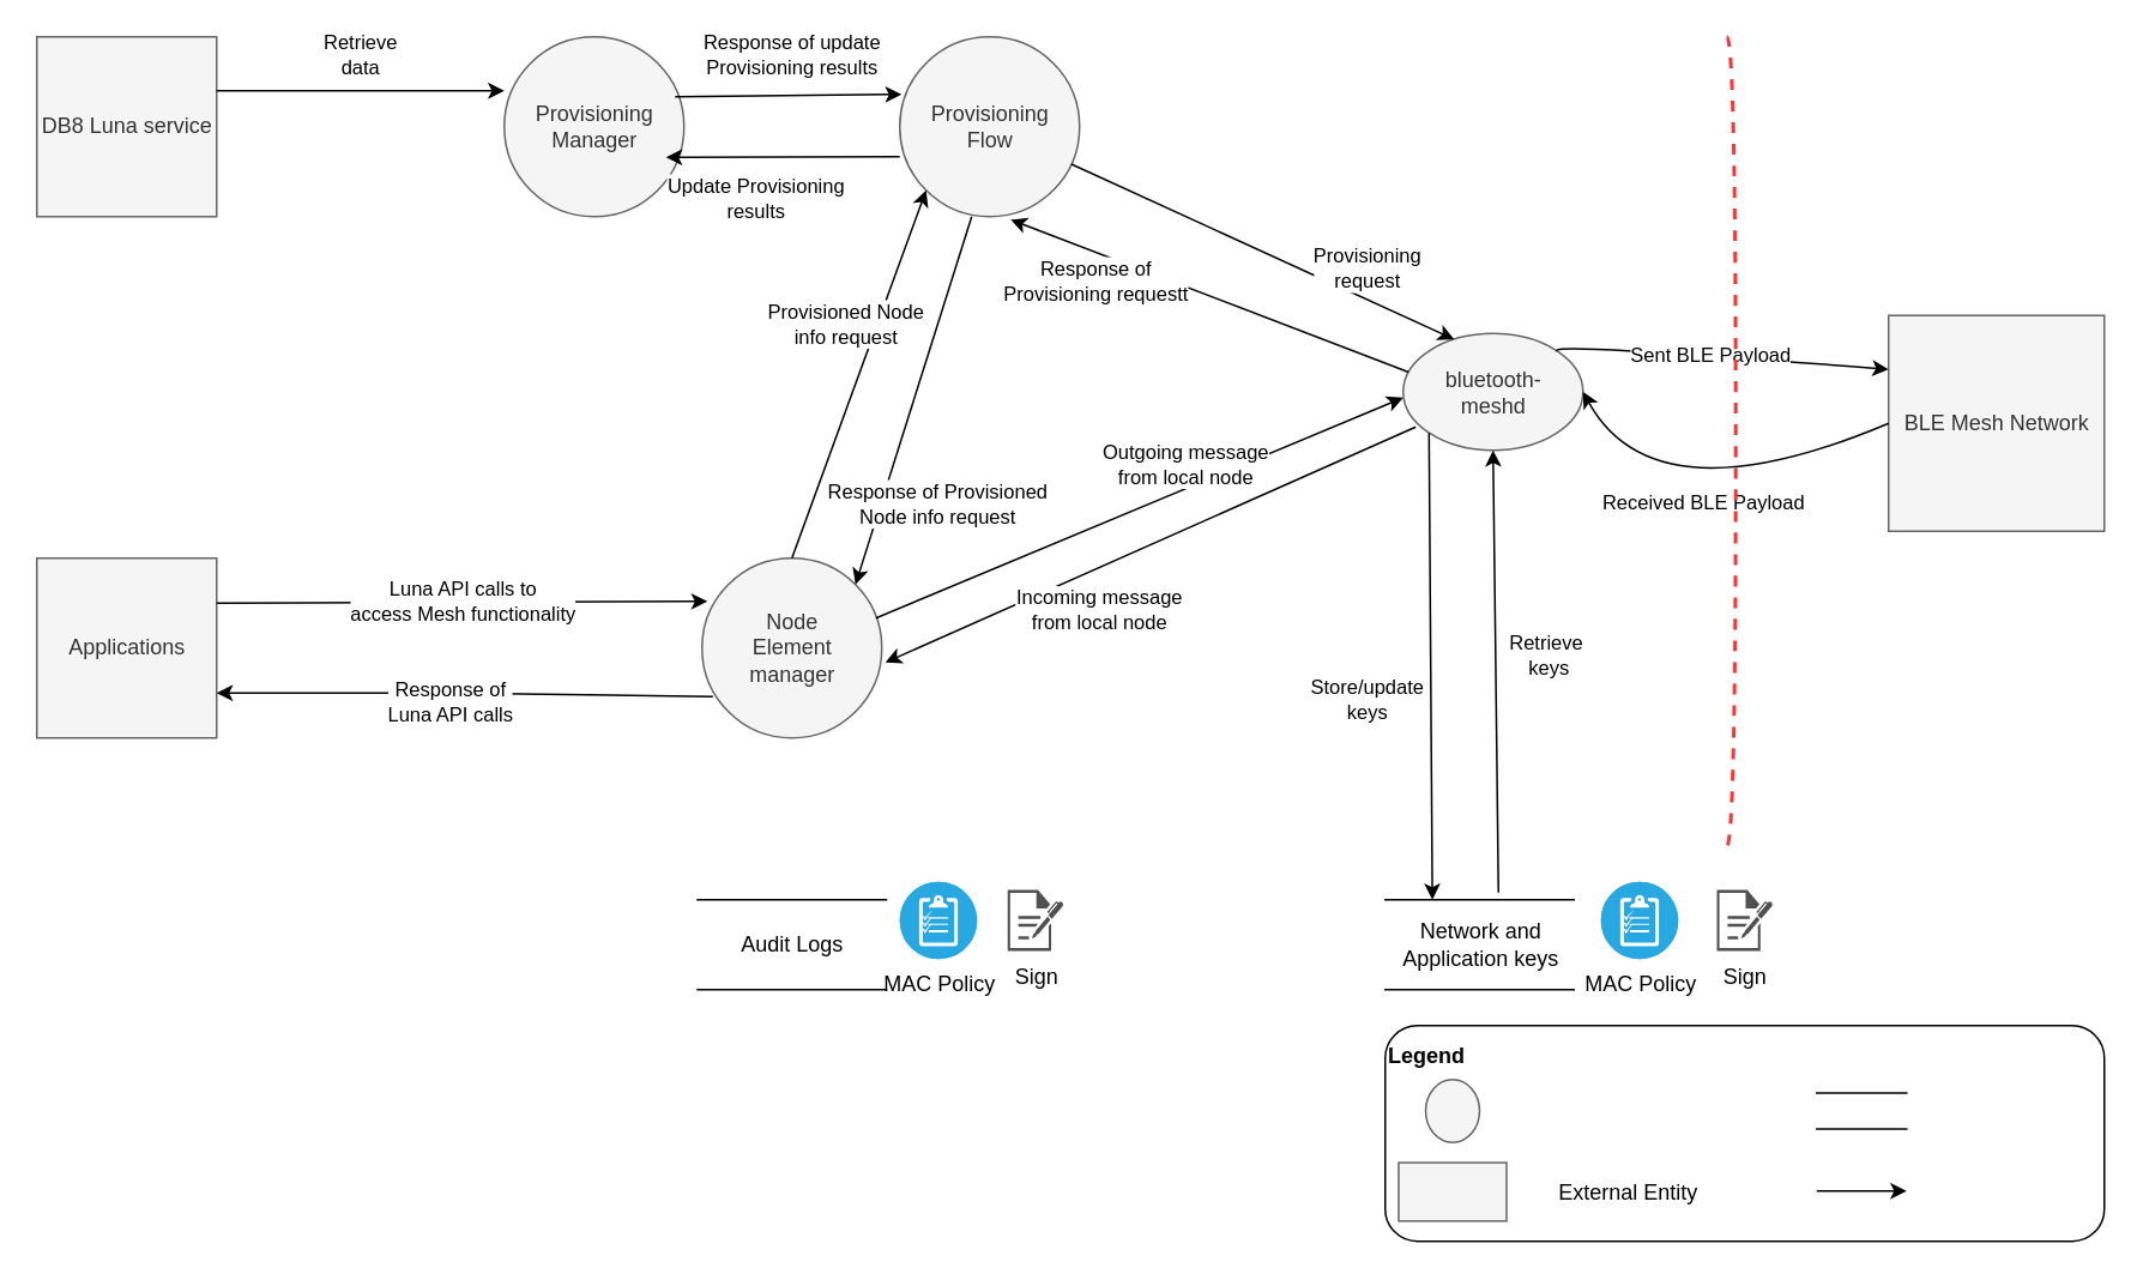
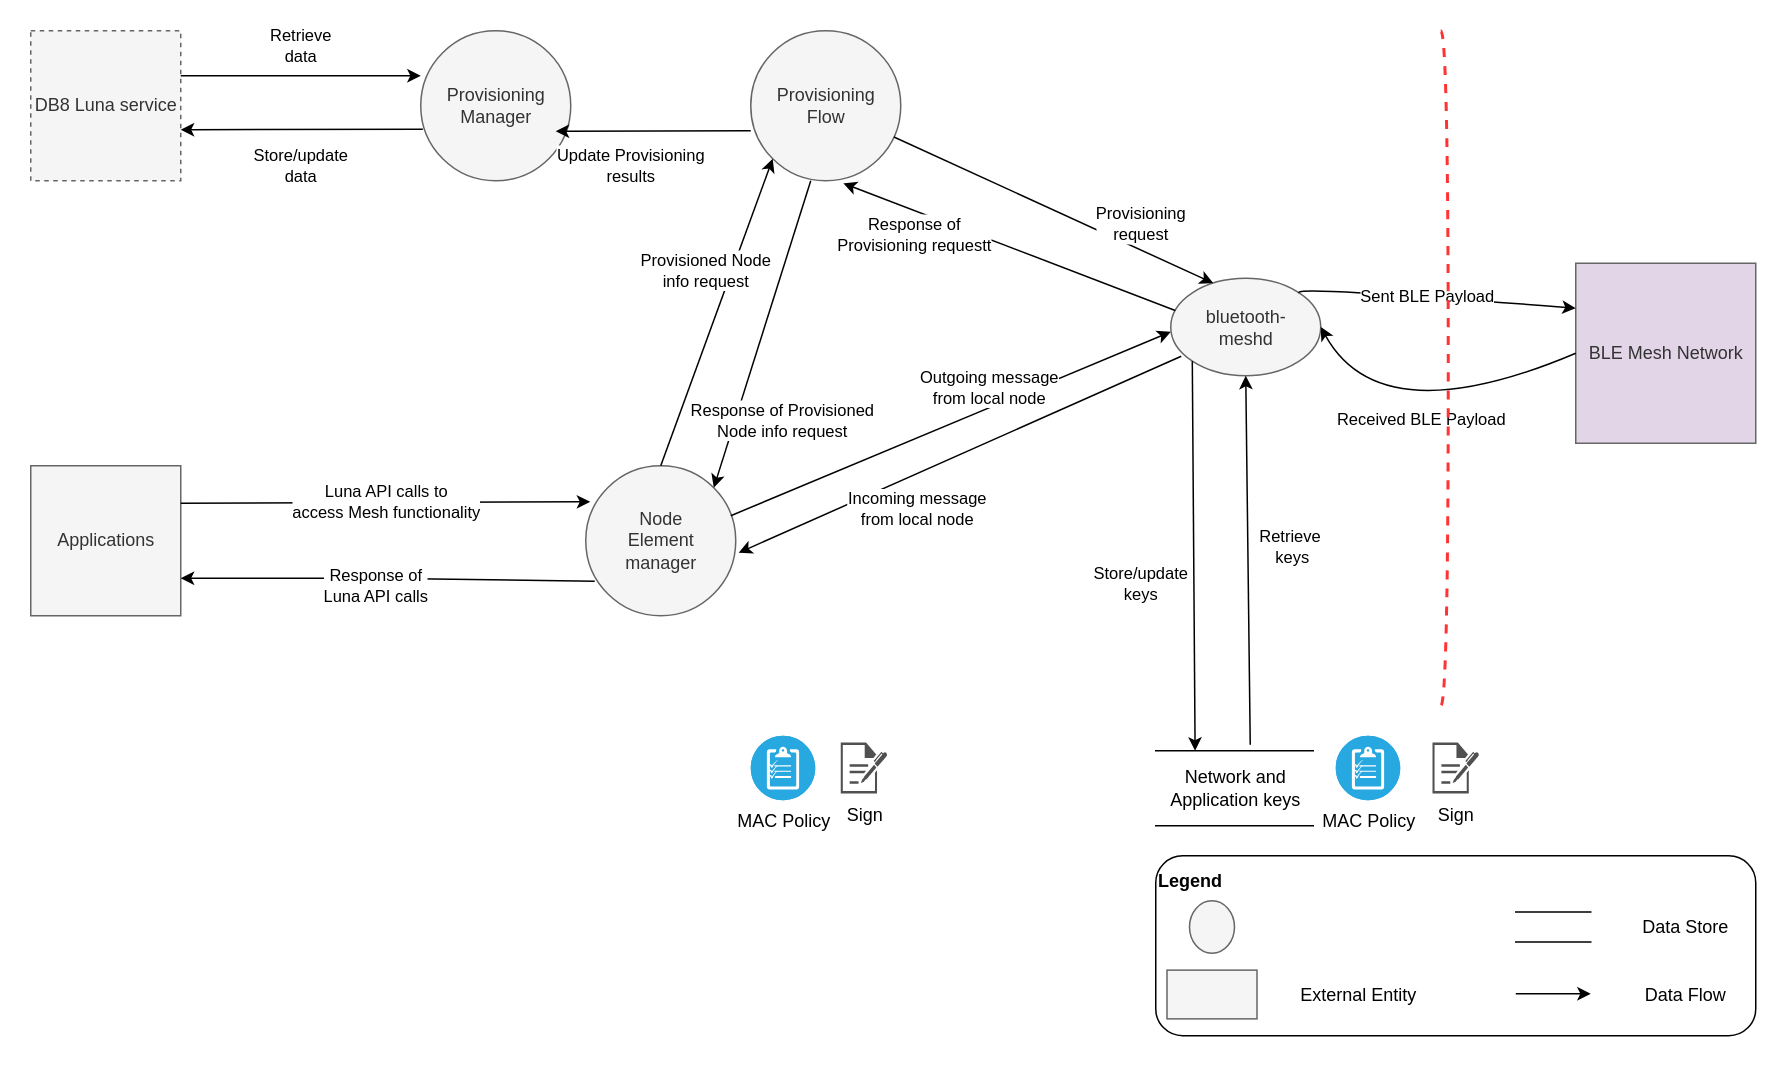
  <mxCell id="0" />
  <mxCell id="1" parent="0" />
- <mxCell id="2" value="BLE Mesh Network" style="html=1;dashed=0;whitespace=wrap;fillColor=#f5f5f5;fontColor=#333333;strokeColor=#666666;" vertex="1" parent="1"><mxGeometry x="1050" y="175" width="120" height="120" as="geometry" /></mxCell>
+ <mxCell id="2" value="BLE Mesh Network" style="html=1;dashed=0;whitespace=wrap;fillColor=#e1d5e7;fontColor=#333333;strokeColor=#666666;" vertex="1" parent="1"><mxGeometry x="1050" y="175" width="120" height="120" as="geometry" /></mxCell>
  <mxCell id="3" value="Applications" style="html=1;dashed=0;whitespace=wrap;fillColor=#f5f5f5;fontColor=#333333;strokeColor=#666666;" vertex="1" parent="1"><mxGeometry x="20" y="310" width="100" height="100" as="geometry" /></mxCell>
- <mxCell id="4" value="DB8 Luna service" style="html=1;dashed=0;whitespace=wrap;fillColor=#f5f5f5;fontColor=#333333;strokeColor=#666666;" vertex="1" parent="1"><mxGeometry x="20" y="20" width="100" height="100" as="geometry" /></mxCell>
+ <mxCell id="4" value="DB8 Luna service" style="html=1;dashed=1;whitespace=wrap;fillColor=#f5f5f5;fontColor=#333333;strokeColor=#666666;" vertex="1" parent="1"><mxGeometry x="20" y="20" width="100" height="100" as="geometry" /></mxCell>
  <mxCell id="5" value="bluetooth-&lt;br&gt;meshd" style="shape=ellipse;html=1;dashed=0;whitespace=wrap;aspect=fixed;perimeter=ellipsePerimeter;fillColor=#f5f5f5;fontColor=#333333;strokeColor=#666666;" vertex="1" parent="1"><mxGeometry x="780" y="185" width="100" height="65" as="geometry" /></mxCell>
  <mxCell id="6" value="Node&lt;br&gt;Element&lt;br&gt;manager" style="shape=ellipse;html=1;dashed=0;whitespace=wrap;aspect=fixed;perimeter=ellipsePerimeter;fillColor=#f5f5f5;fontColor=#333333;strokeColor=#666666;" vertex="1" parent="1"><mxGeometry x="390" y="310" width="100" height="100" as="geometry" /></mxCell>
  <mxCell id="7" value="Provisioning&lt;br&gt;Flow" style="shape=ellipse;html=1;dashed=0;whitespace=wrap;aspect=fixed;perimeter=ellipsePerimeter;fillColor=#f5f5f5;fontColor=#333333;strokeColor=#666666;" vertex="1" parent="1"><mxGeometry x="500" y="20" width="100" height="100" as="geometry" /></mxCell>
  <mxCell id="8" value="Provisioning&lt;br&gt;Manager" style="shape=ellipse;html=1;dashed=0;whitespace=wrap;aspect=fixed;perimeter=ellipsePerimeter;fillColor=#f5f5f5;fontColor=#333333;strokeColor=#666666;" vertex="1" parent="1"><mxGeometry x="280" y="20" width="100" height="100" as="geometry" /></mxCell>
  <mxCell id="9" value="Sent BLE Payload" style="endArrow=classic;html=1;curved=1;entryX=0;entryY=0.25;entryDx=0;entryDy=0;exitX=1;exitY=0;exitDx=0;exitDy=0;" edge="1" parent="1" source="5" target="2"><mxGeometry width="50" height="50" relative="1" as="geometry"><mxPoint x="770" y="223" as="sourcePoint" /><mxPoint x="840" y="215" as="targetPoint" /><Array as="points"><mxPoint x="860" y="190" /></Array></mxGeometry></mxCell>
  <mxCell id="10" value="&lt;span style=&quot;color: rgb(0 , 0 , 0) ; font-family: &amp;#34;helvetica&amp;#34; ; font-size: 11px ; font-style: normal ; font-weight: 400 ; letter-spacing: normal ; text-align: center ; text-indent: 0px ; text-transform: none ; word-spacing: 0px ; background-color: rgb(255 , 255 , 255) ; display: inline ; float: none&quot;&gt;Received BLE Payload&lt;/span&gt;" style="endArrow=classic;html=1;curved=1;entryX=1;entryY=0.5;entryDx=0;entryDy=0;exitX=0;exitY=0.5;exitDx=0;exitDy=0;" edge="1" parent="1" source="2" target="5"><mxGeometry width="50" height="50" relative="1" as="geometry"><mxPoint x="790" y="265" as="sourcePoint" /><mxPoint x="840" y="215" as="targetPoint" /><Array as="points"><mxPoint x="920" y="290" /></Array></mxGeometry></mxCell>
  <mxCell id="11" value="Provisioning&lt;br&gt;request" style="endArrow=classic;html=1;rounded=0;entryX=0.283;entryY=0.05;entryDx=0;entryDy=0;entryPerimeter=0;" edge="1" parent="1" source="7" target="5"><mxGeometry x="0.483" y="16" width="50" height="50" relative="1" as="geometry"><mxPoint x="790" y="195" as="sourcePoint" /><mxPoint x="840" y="145" as="targetPoint" /><mxPoint as="offset" /></mxGeometry></mxCell>
  <mxCell id="12" value="" style="endArrow=classic;html=1;rounded=0;entryX=0.617;entryY=1.017;entryDx=0;entryDy=0;entryPerimeter=0;exitX=0.03;exitY=0.33;exitDx=0;exitDy=0;exitPerimeter=0;" edge="1" parent="1" source="5" target="7"><mxGeometry width="50" height="50" relative="1" as="geometry"><mxPoint x="790" y="195" as="sourcePoint" /><mxPoint x="840" y="145" as="targetPoint" /></mxGeometry></mxCell>
  <mxCell id="13" value="Response of&lt;br&gt;Provisioning requestt" style="edgeLabel;html=1;align=center;verticalAlign=middle;resizable=0;points=[];" vertex="1" connectable="0" parent="12"><mxGeometry x="0.304" y="1" relative="1" as="geometry"><mxPoint x="-29" y="4" as="offset" /></mxGeometry></mxCell>
  <mxCell id="14" value="Update Provisioning&lt;br&gt;results" style="endArrow=classic;html=1;rounded=0;exitX=0;exitY=0.667;exitDx=0;exitDy=0;exitPerimeter=0;" edge="1" parent="1" source="7"><mxGeometry x="0.232" y="23" width="50" height="50" relative="1" as="geometry"><mxPoint x="560" y="161" as="sourcePoint" /><mxPoint x="370" y="87" as="targetPoint" /><mxPoint as="offset" /></mxGeometry></mxCell>
- <mxCell id="15" value="&lt;span style=&quot;color: rgb(0 , 0 , 0) ; font-family: &amp;#34;helvetica&amp;#34; ; font-size: 11px ; font-style: normal ; font-weight: 400 ; letter-spacing: normal ; text-align: center ; text-indent: 0px ; text-transform: none ; word-spacing: 0px ; background-color: rgb(255 , 255 , 255) ; display: inline ; float: none&quot;&gt;Response of update&lt;br&gt;Provisioning&amp;nbsp;&lt;/span&gt;&lt;span style=&quot;color: rgb(0 , 0 , 0) ; font-family: &amp;#34;helvetica&amp;#34; ; font-size: 11px ; font-style: normal ; font-weight: 400 ; letter-spacing: normal ; text-align: center ; text-indent: 0px ; text-transform: none ; word-spacing: 0px ; background-color: rgb(255 , 255 , 255) ; display: inline ; float: none&quot;&gt;results&lt;/span&gt;" style="endArrow=classic;html=1;rounded=0;exitX=0.95;exitY=0.333;exitDx=0;exitDy=0;exitPerimeter=0;entryX=0.01;entryY=0.32;entryDx=0;entryDy=0;entryPerimeter=0;" edge="1" parent="1" source="8" target="7"><mxGeometry x="0.035" y="23" width="50" height="50" relative="1" as="geometry"><mxPoint x="790" y="195" as="sourcePoint" /><mxPoint x="560" y="140" as="targetPoint" /><mxPoint as="offset" /></mxGeometry></mxCell>
  <mxCell id="16" value="Retrieve&lt;br&gt;data" style="endArrow=classic;html=1;rounded=0;exitX=1;exitY=0.3;exitDx=0;exitDy=0;exitPerimeter=0;" edge="1" parent="1" source="4"><mxGeometry y="20" width="50" height="50" relative="1" as="geometry"><mxPoint x="790" y="95" as="sourcePoint" /><mxPoint x="280" y="50" as="targetPoint" /><mxPoint as="offset" /></mxGeometry></mxCell>
+ <mxCell id="17" value="Store/update&lt;br&gt;data" style="endArrow=classic;html=1;rounded=0;exitX=0.014;exitY=0.657;exitDx=0;exitDy=0;exitPerimeter=0;entryX=1;entryY=0.66;entryDx=0;entryDy=0;entryPerimeter=0;" edge="1" parent="1" source="8" target="4"><mxGeometry x="0.009" y="24" width="50" height="50" relative="1" as="geometry"><mxPoint x="790" y="95" as="sourcePoint" /><mxPoint x="170" y="86" as="targetPoint" /><mxPoint as="offset" /></mxGeometry></mxCell>
  <mxCell id="18" value="Luna API calls to&lt;br&gt;access Mesh functionality" style="endArrow=classic;html=1;rounded=0;entryX=0.03;entryY=0.24;entryDx=0;entryDy=0;entryPerimeter=0;exitX=1;exitY=0.25;exitDx=0;exitDy=0;" edge="1" parent="1" source="3" target="6"><mxGeometry width="50" height="50" relative="1" as="geometry"><mxPoint x="790" y="95" as="sourcePoint" /><mxPoint x="840" y="45" as="targetPoint" /></mxGeometry></mxCell>
  <mxCell id="19" value="Response of&lt;br&gt;Luna API calls" style="endArrow=classic;html=1;rounded=0;entryX=1;entryY=0.75;entryDx=0;entryDy=0;exitX=0.06;exitY=0.77;exitDx=0;exitDy=0;exitPerimeter=0;" edge="1" parent="1" source="6" target="3"><mxGeometry x="0.058" y="5" width="50" height="50" relative="1" as="geometry"><mxPoint x="790" y="95" as="sourcePoint" /><mxPoint x="840" y="45" as="targetPoint" /><Array as="points"><mxPoint x="250" y="385" /></Array><mxPoint as="offset" /></mxGeometry></mxCell>
  <mxCell id="20" value="Provisioned Node&lt;br&gt;info request" style="endArrow=classic;html=1;rounded=0;entryX=0;entryY=1;entryDx=0;entryDy=0;exitX=0.5;exitY=0;exitDx=0;exitDy=0;" edge="1" parent="1" source="6" target="7"><mxGeometry x="0.216" y="16" width="50" height="50" relative="1" as="geometry"><mxPoint x="790" y="95" as="sourcePoint" /><mxPoint x="840" y="45" as="targetPoint" /><mxPoint y="-1" as="offset" /></mxGeometry></mxCell>
  <mxCell id="21" value="" style="endArrow=classic;html=1;rounded=0;entryX=1;entryY=0;entryDx=0;entryDy=0;exitX=0.4;exitY=1;exitDx=0;exitDy=0;exitPerimeter=0;" edge="1" parent="1" source="7" target="6"><mxGeometry width="50" height="50" relative="1" as="geometry"><mxPoint x="790" y="95" as="sourcePoint" /><mxPoint x="840" y="45" as="targetPoint" /></mxGeometry></mxCell>
  <mxCell id="22" value="Response of Provisioned&lt;br&gt;Node&amp;nbsp;info request" style="edgeLabel;html=1;align=center;verticalAlign=middle;resizable=0;points=[];" vertex="1" connectable="0" parent="21"><mxGeometry x="0.326" y="1" relative="1" as="geometry"><mxPoint x="22" y="24" as="offset" /></mxGeometry></mxCell>
  <mxCell id="23" value="Network and&lt;br&gt;Application keys" style="html=1;dashed=0;whitespace=wrap;shape=partialRectangle;right=0;left=0;" vertex="1" parent="1"><mxGeometry x="770" y="500" width="105" height="50" as="geometry" /></mxCell>
- <mxCell id="24" value="Audit Logs" style="html=1;dashed=0;whitespace=wrap;shape=partialRectangle;right=0;left=0;" vertex="1" parent="1"><mxGeometry x="387.5" y="500" width="105" height="50" as="geometry" /></mxCell>
  <mxCell id="25" value="" style="endArrow=classic;html=1;rounded=0;exitX=0.6;exitY=-0.08;exitDx=0;exitDy=0;entryX=0.5;entryY=1;entryDx=0;entryDy=0;exitPerimeter=0;" edge="1" parent="1" source="23" target="5"><mxGeometry x="0.066" y="-39" width="50" height="50" relative="1" as="geometry"><mxPoint x="700" y="315" as="sourcePoint" /><mxPoint x="750" y="265" as="targetPoint" /><mxPoint as="offset" /></mxGeometry></mxCell>
  <mxCell id="26" value="Retrieve&amp;nbsp;&lt;br&gt;keys" style="edgeLabel;html=1;align=center;verticalAlign=middle;resizable=0;points=[];" vertex="1" connectable="0" parent="25"><mxGeometry x="0.248" y="-1" relative="1" as="geometry"><mxPoint x="28" y="22" as="offset" /></mxGeometry></mxCell>
  <mxCell id="27" value="" style="endArrow=classic;html=1;rounded=0;exitX=0;exitY=1;exitDx=0;exitDy=0;entryX=0.25;entryY=0;entryDx=0;entryDy=0;" edge="1" parent="1" source="5" target="23"><mxGeometry width="50" height="50" relative="1" as="geometry"><mxPoint x="790" y="295" as="sourcePoint" /><mxPoint x="840" y="245" as="targetPoint" /></mxGeometry></mxCell>
  <mxCell id="28" value="Store/update&lt;br&gt;keys" style="edgeLabel;html=1;align=center;verticalAlign=middle;resizable=0;points=[];" vertex="1" connectable="0" parent="27"><mxGeometry x="0.173" y="-1" relative="1" as="geometry"><mxPoint x="-35" y="-4" as="offset" /></mxGeometry></mxCell>
  <mxCell id="29" value="Outgoing message&lt;br&gt;from local node" style="endArrow=classic;html=1;rounded=0;exitX=0.967;exitY=0.333;exitDx=0;exitDy=0;exitPerimeter=0;entryX=0;entryY=0.55;entryDx=0;entryDy=0;entryPerimeter=0;" edge="1" parent="1" source="6" target="5"><mxGeometry x="0.208" y="12" width="50" height="50" relative="1" as="geometry"><mxPoint x="790" y="295" as="sourcePoint" /><mxPoint x="840" y="245" as="targetPoint" /><mxPoint as="offset" /></mxGeometry></mxCell>
  <mxCell id="30" value="&lt;span style=&quot;color: rgb(0 , 0 , 0) ; font-family: &amp;#34;helvetica&amp;#34; ; font-size: 11px ; font-style: normal ; font-weight: 400 ; letter-spacing: normal ; text-align: center ; text-indent: 0px ; text-transform: none ; word-spacing: 0px ; background-color: rgb(255 , 255 , 255) ; display: inline ; float: none&quot;&gt;Incoming message&lt;/span&gt;&lt;br style=&quot;color: rgb(0 , 0 , 0) ; font-family: &amp;#34;helvetica&amp;#34; ; font-size: 11px ; font-style: normal ; font-weight: 400 ; letter-spacing: normal ; text-align: center ; text-indent: 0px ; text-transform: none ; word-spacing: 0px&quot;&gt;&lt;span style=&quot;color: rgb(0 , 0 , 0) ; font-family: &amp;#34;helvetica&amp;#34; ; font-size: 11px ; font-style: normal ; font-weight: 400 ; letter-spacing: normal ; text-align: center ; text-indent: 0px ; text-transform: none ; word-spacing: 0px ; background-color: rgb(255 , 255 , 255) ; display: inline ; float: none&quot;&gt;from local node&lt;/span&gt;" style="endArrow=classic;html=1;rounded=0;entryX=1.02;entryY=0.58;entryDx=0;entryDy=0;exitX=0.07;exitY=0.8;exitDx=0;exitDy=0;exitPerimeter=0;entryPerimeter=0;" edge="1" parent="1" source="5" target="6"><mxGeometry x="0.249" y="22" width="50" height="50" relative="1" as="geometry"><mxPoint x="704.645" y="275.355" as="sourcePoint" /><mxPoint x="470" y="340" as="targetPoint" /><mxPoint as="offset" /></mxGeometry></mxCell>
  <mxCell id="31" value="" style="shape=requiredInterface;html=1;verticalLabelPosition=bottom;dashed=1;strokeColor=#FF3333;strokeWidth=2;fillColor=none;fontColor=#FF3333;align=left;" vertex="1" parent="1"><mxGeometry x="960" y="20" width="5" height="450" as="geometry" /></mxCell>
  <mxCell id="32" value="" style="group" vertex="1" connectable="0" parent="1"><mxGeometry x="770" y="570" width="400" height="120" as="geometry" /></mxCell>
  <mxCell id="33" value="&lt;b&gt;Legend&lt;/b&gt;&lt;br&gt;&lt;br&gt;&lt;br&gt;&lt;br&gt;&lt;br&gt;&lt;br&gt;&lt;br&gt;" style="rounded=1;whiteSpace=wrap;html=1;align=left;" vertex="1" parent="32"><mxGeometry width="400" height="120" as="geometry" /></mxCell>
  <mxCell id="34" value="" style="shape=ellipse;html=1;dashed=0;whitespace=wrap;perimeter=ellipsePerimeter;fillColor=#f5f5f5;fontColor=#333333;strokeColor=#666666;" vertex="1" parent="32"><mxGeometry x="22.5" y="30" width="30" height="35" as="geometry" /></mxCell>
  <mxCell id="35" value="" style="html=1;dashed=0;whitespace=wrap;fillColor=#f5f5f5;fontColor=#333333;strokeColor=#666666;" vertex="1" parent="32"><mxGeometry x="7.5" y="76.25" width="60" height="32.5" as="geometry" /></mxCell>
  <mxCell id="36" value="External Entity" style="text;html=1;align=center;verticalAlign=middle;resizable=0;points=[];autosize=1;strokeColor=none;fillColor=none;" vertex="1" parent="32"><mxGeometry x="90" y="82.5" width="90" height="20" as="geometry" /></mxCell>
  <mxCell id="37" value="" style="html=1;dashed=0;whitespace=wrap;shape=partialRectangle;right=0;left=0;" vertex="1" parent="32"><mxGeometry x="240" y="37.5" width="50" height="20" as="geometry" /></mxCell>
+ <mxCell id="38" value="Data Store" style="text;html=1;align=center;verticalAlign=middle;resizable=0;points=[];autosize=1;strokeColor=none;fillColor=none;" vertex="1" parent="32"><mxGeometry x="317.5" y="37.5" width="70" height="20" as="geometry" /></mxCell>
  <mxCell id="39" value="" style="endArrow=classic;html=1;rounded=0;" edge="1" parent="32"><mxGeometry width="50" height="50" relative="1" as="geometry"><mxPoint x="240" y="92" as="sourcePoint" /><mxPoint x="290" y="92" as="targetPoint" /></mxGeometry></mxCell>
+ <mxCell id="40" value="Data Flow" style="text;html=1;align=center;verticalAlign=middle;resizable=0;points=[];autosize=1;strokeColor=none;fillColor=none;" vertex="1" parent="32"><mxGeometry x="317.5" y="82.5" width="70" height="20" as="geometry" /></mxCell>
  <mxCell id="41" value="MAC Policy" style="fillColor=#28A8E0;verticalLabelPosition=bottom;sketch=0;html=1;strokeColor=#ffffff;verticalAlign=top;align=center;points=[[0.145,0.145,0],[0.5,0,0],[0.855,0.145,0],[1,0.5,0],[0.855,0.855,0],[0.5,1,0],[0.145,0.855,0],[0,0.5,0]];pointerEvents=1;shape=mxgraph.cisco_safe.compositeIcon;bgIcon=ellipse;resIcon=mxgraph.cisco_safe.capability.policy_configuration;" vertex="1" parent="1"><mxGeometry x="500" y="490" width="43" height="43" as="geometry" /></mxCell>
  <mxCell id="42" value="MAC Policy" style="fillColor=#28A8E0;verticalLabelPosition=bottom;sketch=0;html=1;strokeColor=#ffffff;verticalAlign=top;align=center;points=[[0.145,0.145,0],[0.5,0,0],[0.855,0.145,0],[1,0.5,0],[0.855,0.855,0],[0.5,1,0],[0.145,0.855,0],[0,0.5,0]];pointerEvents=1;shape=mxgraph.cisco_safe.compositeIcon;bgIcon=ellipse;resIcon=mxgraph.cisco_safe.capability.policy_configuration;" vertex="1" parent="1"><mxGeometry x="890" y="490" width="43" height="43" as="geometry" /></mxCell>
  <mxCell id="43" value="Sign" style="sketch=0;pointerEvents=1;shadow=0;dashed=0;html=1;strokeColor=none;fillColor=#505050;labelPosition=center;verticalLabelPosition=bottom;verticalAlign=top;outlineConnect=0;align=center;shape=mxgraph.office.concepts.sign_up;" vertex="1" parent="1"><mxGeometry x="560" y="494.5" width="31" height="34" as="geometry" /></mxCell>
  <mxCell id="44" value="Sign" style="sketch=0;pointerEvents=1;shadow=0;dashed=0;html=1;strokeColor=none;fillColor=#505050;labelPosition=center;verticalLabelPosition=bottom;verticalAlign=top;outlineConnect=0;align=center;shape=mxgraph.office.concepts.sign_up;" vertex="1" parent="1"><mxGeometry x="954.5" y="494.5" width="31" height="34" as="geometry" /></mxCell>
